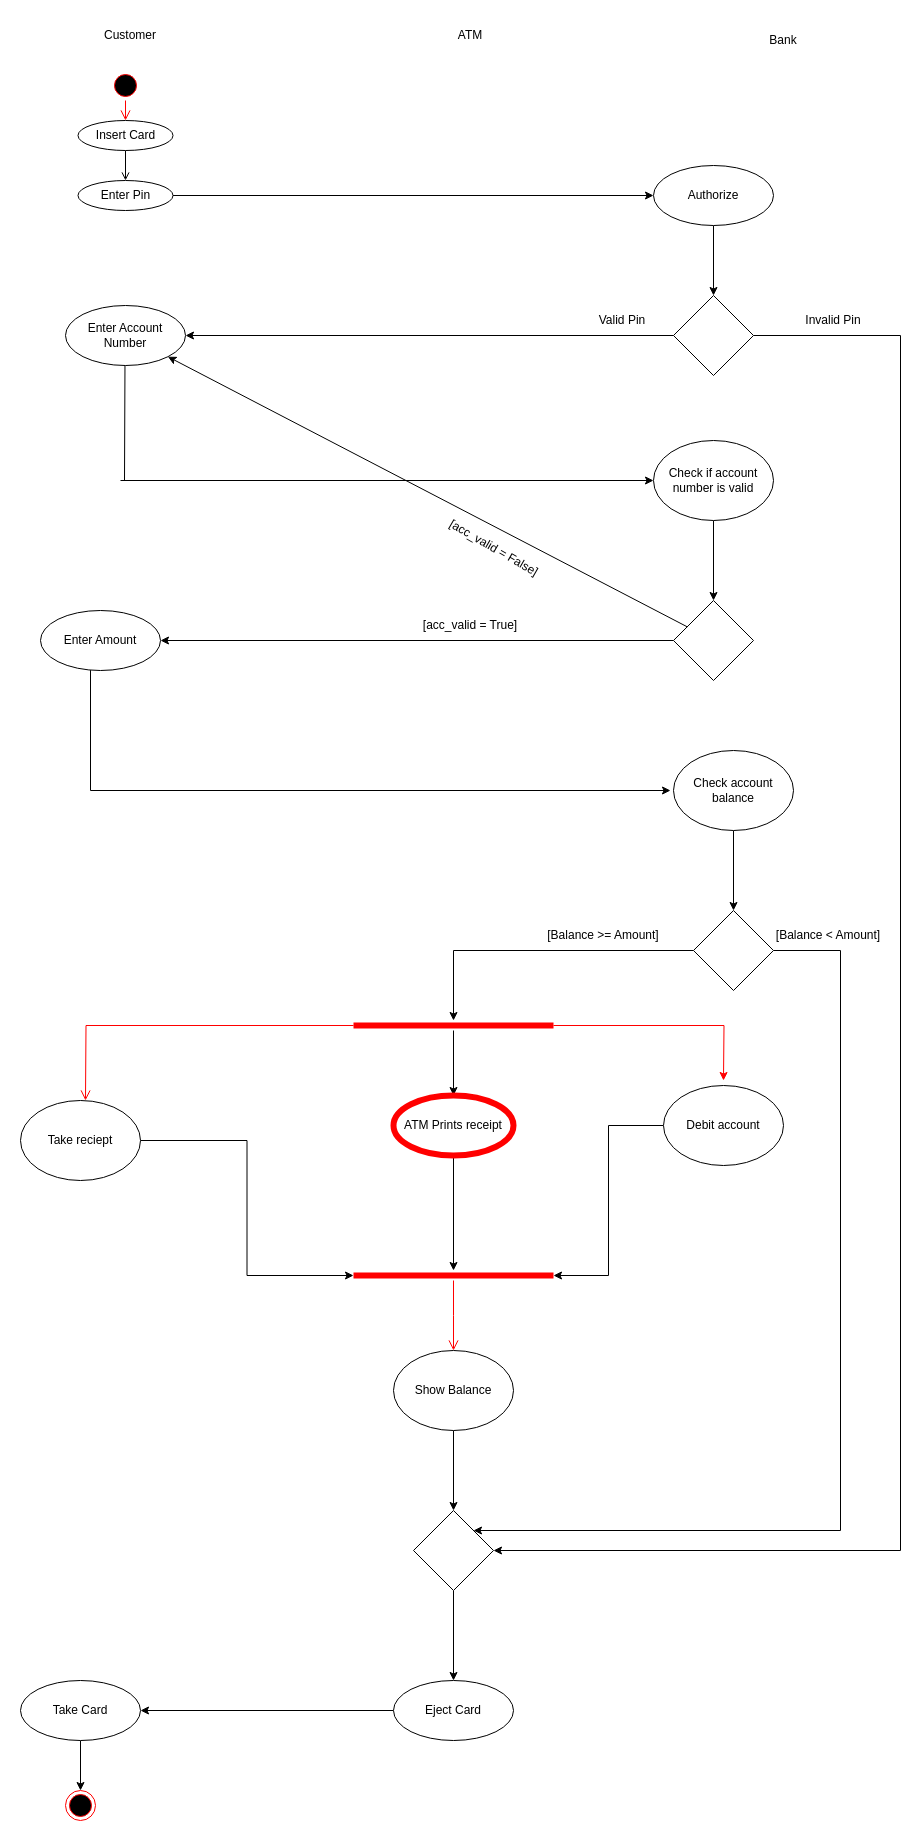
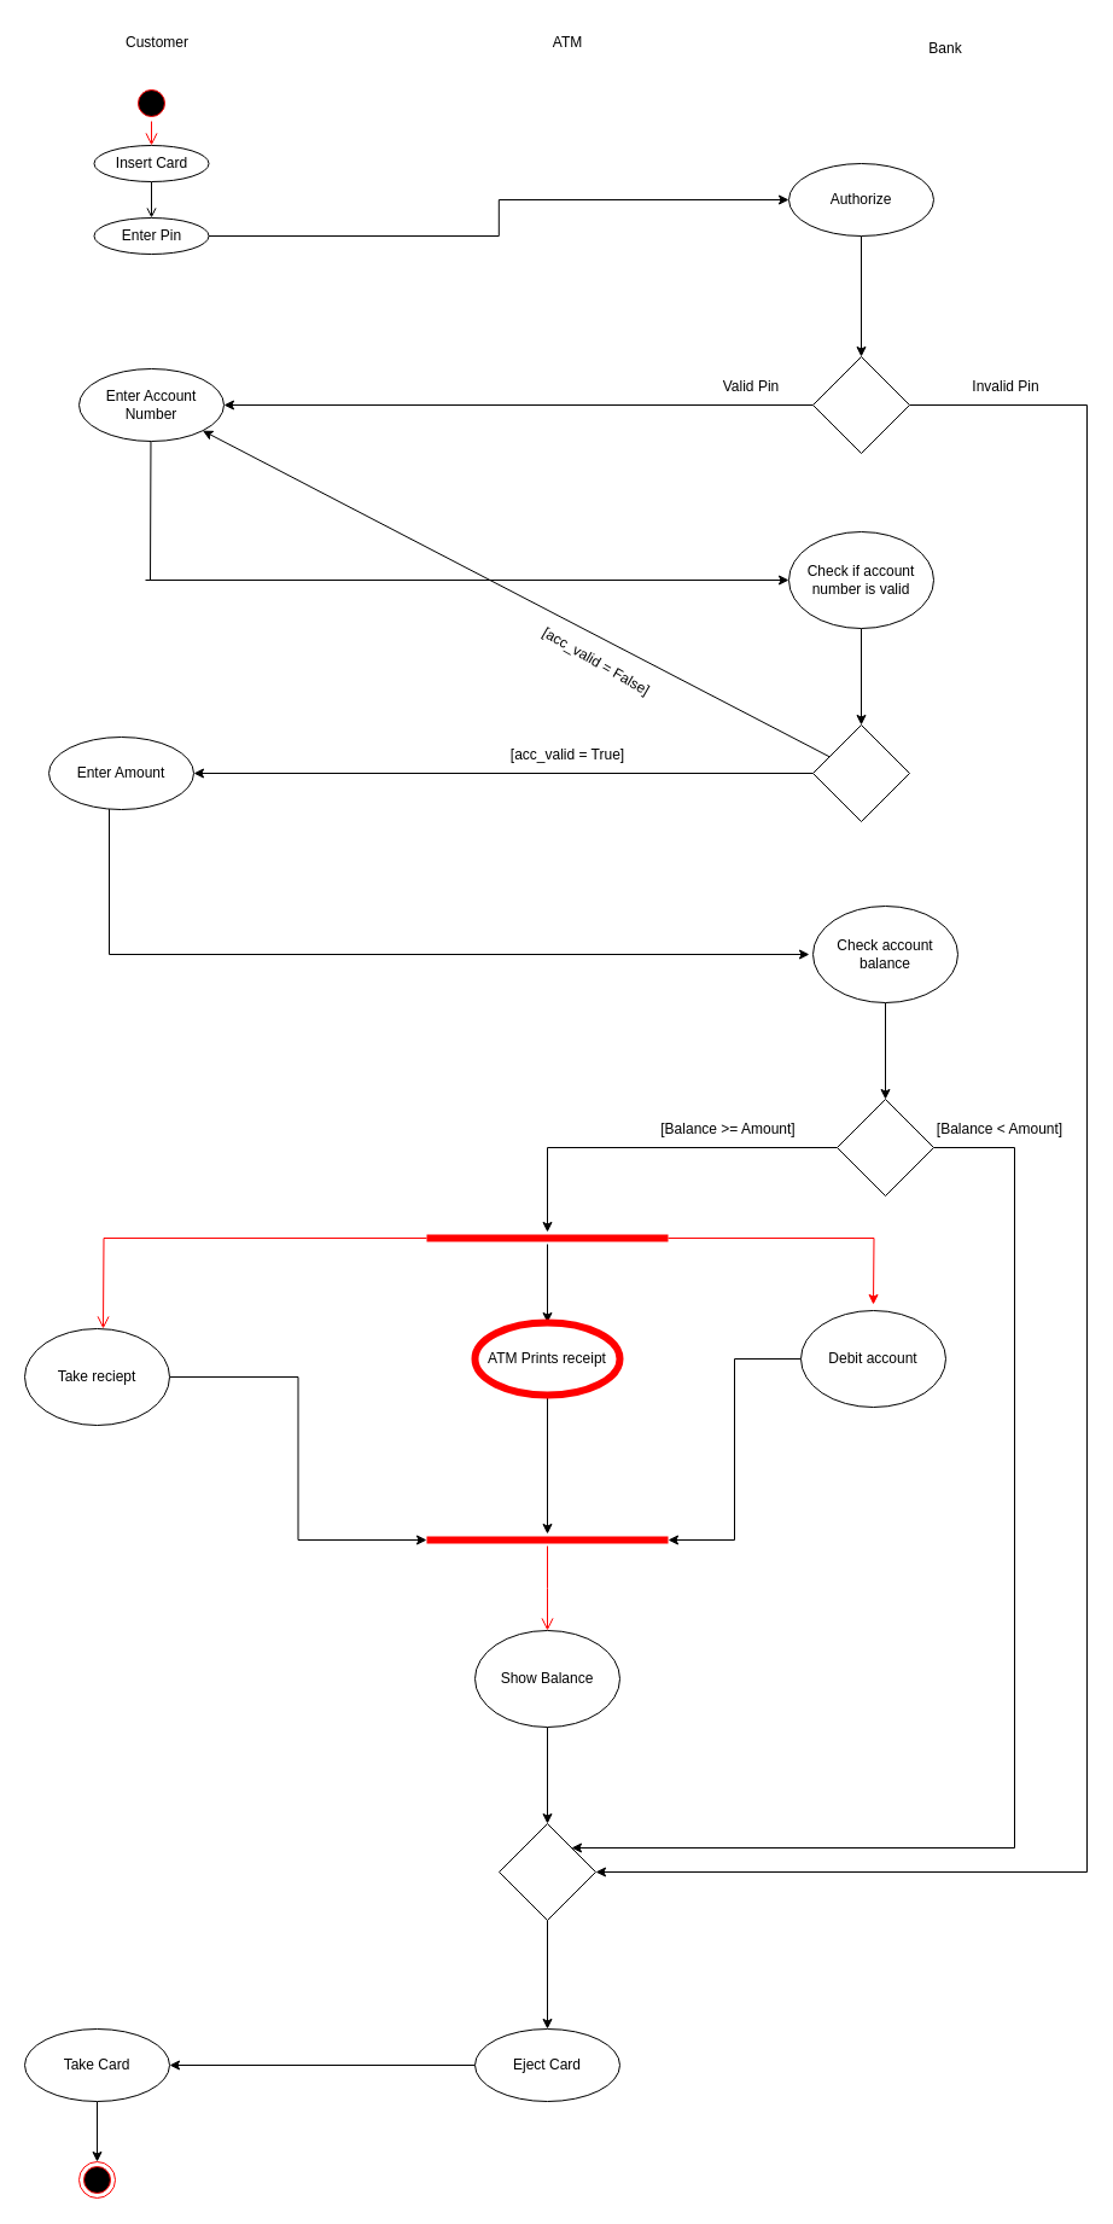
  <mxCell id="0" />
  <mxCell id="1" parent="0" />
  <mxCell id="2" value="" style="ellipse;html=1;shape=startState;fillColor=#000000;strokeColor=#ff0000;" vertex="1" parent="1"><mxGeometry x="110" y="70" width="30" height="30" as="geometry" /></mxCell>
  <mxCell id="3" value="" style="edgeStyle=orthogonalEdgeStyle;html=1;verticalAlign=bottom;endArrow=open;endSize=8;strokeColor=#ff0000;rounded=0;" edge="1" source="2" parent="1" target="5"><mxGeometry relative="1" as="geometry"><mxPoint x="125" y="160" as="targetPoint" /></mxGeometry></mxCell>
  <mxCell id="4" value="" style="edgeStyle=orthogonalEdgeStyle;rounded=0;orthogonalLoop=1;jettySize=auto;html=1;endArrow=open;" edge="1" parent="1" source="5" target="7"><mxGeometry relative="1" as="geometry" /></mxCell>
  <mxCell id="5" value="Insert Card" style="ellipse;whiteSpace=wrap;html=1;" vertex="1" parent="1"><mxGeometry x="77.5" y="120" width="95" height="30" as="geometry" /></mxCell>
  <mxCell id="6" value="" style="edgeStyle=orthogonalEdgeStyle;rounded=0;orthogonalLoop=1;jettySize=auto;html=1;" edge="1" parent="1" source="7" target="9"><mxGeometry relative="1" as="geometry" /></mxCell>
  <mxCell id="7" value="Enter Pin" style="ellipse;whiteSpace=wrap;html=1;" vertex="1" parent="1"><mxGeometry x="77.5" y="180" width="95" height="30" as="geometry" /></mxCell>
  <mxCell id="8" value="" style="edgeStyle=orthogonalEdgeStyle;rounded=0;orthogonalLoop=1;jettySize=auto;html=1;" edge="1" parent="1" source="9" target="12"><mxGeometry relative="1" as="geometry" /></mxCell>
- <mxCell id="9" value="Authorize" style="ellipse;whiteSpace=wrap;html=1;" vertex="1" parent="1"><mxGeometry x="653" y="165" width="120" height="60" as="geometry" /></mxCell>
+ <mxCell id="9" value="Authorize" style="ellipse;whiteSpace=wrap;html=1;" vertex="1" parent="1"><mxGeometry x="653" y="135" width="120" height="60" as="geometry" /></mxCell>
  <mxCell id="10" value="" style="edgeStyle=orthogonalEdgeStyle;rounded=0;orthogonalLoop=1;jettySize=auto;html=1;" edge="1" parent="1" source="12" target="13"><mxGeometry relative="1" as="geometry" /></mxCell>
  <mxCell id="11" style="edgeStyle=orthogonalEdgeStyle;rounded=0;orthogonalLoop=1;jettySize=auto;html=1;entryX=1;entryY=0.5;entryDx=0;entryDy=0;" edge="1" parent="1" source="12" target="46"><mxGeometry relative="1" as="geometry"><Array as="points"><mxPoint x="900" y="335" /><mxPoint x="900" y="1550" /></Array></mxGeometry></mxCell>
  <mxCell id="12" value="" style="rhombus;whiteSpace=wrap;html=1;" vertex="1" parent="1"><mxGeometry x="673" y="295" width="80" height="80" as="geometry" /></mxCell>
  <mxCell id="13" value="Enter Account Number" style="ellipse;whiteSpace=wrap;html=1;" vertex="1" parent="1"><mxGeometry x="65" y="305" width="120" height="60" as="geometry" /></mxCell>
  <mxCell id="14" value="" style="endArrow=none;html=1;rounded=0;" edge="1" parent="1"><mxGeometry width="50" height="50" relative="1" as="geometry"><mxPoint x="124" y="480" as="sourcePoint" /><mxPoint x="124.47" y="365" as="targetPoint" /></mxGeometry></mxCell>
  <mxCell id="15" value="Customer" style="text;html=1;strokeColor=none;fillColor=none;align=center;verticalAlign=middle;whiteSpace=wrap;rounded=0;" vertex="1" parent="1"><mxGeometry x="100" y="20" width="60" height="30" as="geometry" /></mxCell>
  <mxCell id="16" value="ATM" style="text;html=1;strokeColor=none;fillColor=none;align=center;verticalAlign=middle;whiteSpace=wrap;rounded=0;" vertex="1" parent="1"><mxGeometry x="440" y="20" width="60" height="30" as="geometry" /></mxCell>
  <mxCell id="17" value="Bank" style="text;html=1;strokeColor=none;fillColor=none;align=center;verticalAlign=middle;whiteSpace=wrap;rounded=0;" vertex="1" parent="1"><mxGeometry x="753" y="25" width="60" height="30" as="geometry" /></mxCell>
  <mxCell id="18" value="" style="edgeStyle=orthogonalEdgeStyle;rounded=0;orthogonalLoop=1;jettySize=auto;html=1;" edge="1" parent="1" source="19" target="22"><mxGeometry relative="1" as="geometry" /></mxCell>
  <mxCell id="19" value="Check if account number is valid" style="ellipse;whiteSpace=wrap;html=1;" vertex="1" parent="1"><mxGeometry x="653" y="440" width="120" height="80" as="geometry" /></mxCell>
  <mxCell id="20" value="" style="endArrow=classic;html=1;rounded=0;entryX=0;entryY=0.5;entryDx=0;entryDy=0;" edge="1" parent="1" target="19"><mxGeometry width="50" height="50" relative="1" as="geometry"><mxPoint x="120" y="480" as="sourcePoint" /><mxPoint x="185" y="479.47" as="targetPoint" /></mxGeometry></mxCell>
  <mxCell id="21" value="" style="edgeStyle=orthogonalEdgeStyle;rounded=0;orthogonalLoop=1;jettySize=auto;html=1;" edge="1" parent="1" source="22" target="24"><mxGeometry relative="1" as="geometry" /></mxCell>
  <mxCell id="22" value="" style="rhombus;whiteSpace=wrap;html=1;" vertex="1" parent="1"><mxGeometry x="673" y="600" width="80" height="80" as="geometry" /></mxCell>
  <mxCell id="23" value="" style="edgeStyle=orthogonalEdgeStyle;rounded=0;orthogonalLoop=1;jettySize=auto;html=1;" edge="1" parent="1" source="24"><mxGeometry relative="1" as="geometry"><mxPoint x="670" y="790" as="targetPoint" /><Array as="points"><mxPoint x="90" y="790" /></Array></mxGeometry></mxCell>
  <mxCell id="24" value="Enter Amount" style="ellipse;whiteSpace=wrap;html=1;" vertex="1" parent="1"><mxGeometry x="40" y="610" width="120" height="60" as="geometry" /></mxCell>
  <mxCell id="25" value="" style="edgeStyle=orthogonalEdgeStyle;rounded=0;orthogonalLoop=1;jettySize=auto;html=1;" edge="1" parent="1" source="26" target="29"><mxGeometry relative="1" as="geometry" /></mxCell>
  <mxCell id="26" value="Check account balance" style="ellipse;whiteSpace=wrap;html=1;" vertex="1" parent="1"><mxGeometry x="673" y="750" width="120" height="80" as="geometry" /></mxCell>
  <mxCell id="27" style="edgeStyle=orthogonalEdgeStyle;rounded=0;orthogonalLoop=1;jettySize=auto;html=1;" edge="1" parent="1" source="29" target="32"><mxGeometry relative="1" as="geometry" /></mxCell>
  <mxCell id="28" style="edgeStyle=orthogonalEdgeStyle;rounded=0;orthogonalLoop=1;jettySize=auto;html=1;entryX=1;entryY=0;entryDx=0;entryDy=0;" edge="1" parent="1" source="29" target="46"><mxGeometry relative="1" as="geometry"><mxPoint x="770" y="1650" as="targetPoint" /><Array as="points"><mxPoint x="840" y="950" /><mxPoint x="840" y="1530" /></Array></mxGeometry></mxCell>
  <mxCell id="29" value="" style="rhombus;whiteSpace=wrap;html=1;" vertex="1" parent="1"><mxGeometry x="693" y="910" width="80" height="80" as="geometry" /></mxCell>
  <mxCell id="30" style="edgeStyle=orthogonalEdgeStyle;rounded=0;orthogonalLoop=1;jettySize=auto;html=1;exitX=1;exitY=0.5;exitDx=0;exitDy=0;exitPerimeter=0;strokeColor=#FF0000;" edge="1" parent="1" source="32"><mxGeometry relative="1" as="geometry"><mxPoint x="723" y="1080" as="targetPoint" /><mxPoint x="563" y="1024.941" as="sourcePoint" /></mxGeometry></mxCell>
  <mxCell id="31" value="" style="edgeStyle=orthogonalEdgeStyle;rounded=0;orthogonalLoop=1;jettySize=auto;html=1;" edge="1" parent="1" source="32" target="38"><mxGeometry relative="1" as="geometry" /></mxCell>
  <mxCell id="32" value="" style="shape=line;html=1;strokeWidth=6;strokeColor=#ff0000;" vertex="1" parent="1"><mxGeometry x="353" y="1020" width="200" height="10" as="geometry" /></mxCell>
  <mxCell id="33" value="" style="edgeStyle=orthogonalEdgeStyle;html=1;verticalAlign=bottom;endArrow=open;endSize=8;strokeColor=#ff0000;rounded=0;" edge="1" source="32" parent="1"><mxGeometry relative="1" as="geometry"><mxPoint x="85" y="1100" as="targetPoint" /></mxGeometry></mxCell>
  <mxCell id="34" style="edgeStyle=orthogonalEdgeStyle;rounded=0;orthogonalLoop=1;jettySize=auto;html=1;entryX=0;entryY=0.5;entryDx=0;entryDy=0;entryPerimeter=0;" edge="1" parent="1" source="35" target="41"><mxGeometry relative="1" as="geometry" /></mxCell>
  <mxCell id="35" value="Take reciept" style="ellipse;whiteSpace=wrap;html=1;" vertex="1" parent="1"><mxGeometry x="20" y="1100" width="120" height="80" as="geometry" /></mxCell>
  <mxCell id="36" value="" style="endArrow=classic;html=1;rounded=0;entryX=1;entryY=1;entryDx=0;entryDy=0;" edge="1" parent="1" source="22" target="13"><mxGeometry width="50" height="50" relative="1" as="geometry"><mxPoint x="530" y="550" as="sourcePoint" /><mxPoint x="580" y="500" as="targetPoint" /></mxGeometry></mxCell>
  <mxCell id="37" style="edgeStyle=orthogonalEdgeStyle;rounded=0;orthogonalLoop=1;jettySize=auto;html=1;" edge="1" parent="1" source="38" target="41"><mxGeometry relative="1" as="geometry" /></mxCell>
  <mxCell id="38" value="ATM Prints receipt" style="ellipse;whiteSpace=wrap;html=1;strokeColor=#ff0000;strokeWidth=6;" vertex="1" parent="1"><mxGeometry x="393" y="1095" width="120" height="60" as="geometry" /></mxCell>
  <mxCell id="39" style="edgeStyle=orthogonalEdgeStyle;rounded=0;orthogonalLoop=1;jettySize=auto;html=1;entryX=1;entryY=0.5;entryDx=0;entryDy=0;entryPerimeter=0;" edge="1" parent="1" source="40" target="41"><mxGeometry relative="1" as="geometry" /></mxCell>
  <mxCell id="40" value="Debit account" style="ellipse;whiteSpace=wrap;html=1;" vertex="1" parent="1"><mxGeometry x="663" y="1085" width="120" height="80" as="geometry" /></mxCell>
  <mxCell id="41" value="" style="shape=line;html=1;strokeWidth=6;strokeColor=#ff0000;" vertex="1" parent="1"><mxGeometry x="353" y="1270" width="200" height="10" as="geometry" /></mxCell>
  <mxCell id="42" value="" style="edgeStyle=orthogonalEdgeStyle;html=1;verticalAlign=bottom;endArrow=open;endSize=8;strokeColor=#ff0000;rounded=0;" edge="1" source="41" parent="1"><mxGeometry relative="1" as="geometry"><mxPoint x="453" y="1350" as="targetPoint" /></mxGeometry></mxCell>
  <mxCell id="43" value="" style="edgeStyle=orthogonalEdgeStyle;rounded=0;orthogonalLoop=1;jettySize=auto;html=1;" edge="1" parent="1" source="44" target="46"><mxGeometry relative="1" as="geometry" /></mxCell>
  <mxCell id="44" value="Show Balance" style="ellipse;whiteSpace=wrap;html=1;" vertex="1" parent="1"><mxGeometry x="393" y="1350" width="120" height="80" as="geometry" /></mxCell>
  <mxCell id="45" value="" style="edgeStyle=orthogonalEdgeStyle;rounded=0;orthogonalLoop=1;jettySize=auto;html=1;" edge="1" parent="1" source="46" target="48"><mxGeometry relative="1" as="geometry" /></mxCell>
  <mxCell id="46" value="" style="rhombus;whiteSpace=wrap;html=1;" vertex="1" parent="1"><mxGeometry x="413" y="1510" width="80" height="80" as="geometry" /></mxCell>
  <mxCell id="47" value="" style="edgeStyle=orthogonalEdgeStyle;rounded=0;orthogonalLoop=1;jettySize=auto;html=1;" edge="1" parent="1" source="48" target="50"><mxGeometry relative="1" as="geometry" /></mxCell>
  <mxCell id="48" value="Eject Card" style="ellipse;whiteSpace=wrap;html=1;" vertex="1" parent="1"><mxGeometry x="393" y="1680" width="120" height="60" as="geometry" /></mxCell>
  <mxCell id="49" value="" style="edgeStyle=orthogonalEdgeStyle;rounded=0;orthogonalLoop=1;jettySize=auto;html=1;" edge="1" parent="1" source="50" target="51"><mxGeometry relative="1" as="geometry" /></mxCell>
  <mxCell id="50" value="Take Card" style="ellipse;whiteSpace=wrap;html=1;" vertex="1" parent="1"><mxGeometry x="20" y="1680" width="120" height="60" as="geometry" /></mxCell>
  <mxCell id="51" value="" style="ellipse;html=1;shape=endState;fillColor=#000000;strokeColor=#ff0000;" vertex="1" parent="1"><mxGeometry x="65" y="1790" width="30" height="30" as="geometry" /></mxCell>
  <mxCell id="52" value="[acc_valid = True]" style="text;html=1;strokeColor=none;fillColor=none;align=center;verticalAlign=middle;whiteSpace=wrap;rounded=0;" vertex="1" parent="1"><mxGeometry x="420" y="610" width="100" height="30" as="geometry" /></mxCell>
  <mxCell id="53" value="[acc_valid = False]" style="text;html=1;strokeColor=none;fillColor=none;align=center;verticalAlign=middle;whiteSpace=wrap;rounded=0;rotation=30;" vertex="1" parent="1"><mxGeometry x="439.33" y="532.5" width="110" height="30" as="geometry" /></mxCell>
  <mxCell id="54" value="[Balance &amp;gt;= Amount]" style="text;html=1;strokeColor=none;fillColor=none;align=center;verticalAlign=middle;whiteSpace=wrap;rounded=0;" vertex="1" parent="1"><mxGeometry x="543" y="920" width="120" height="30" as="geometry" /></mxCell>
  <mxCell id="55" value="[Balance &amp;lt; Amount]" style="text;html=1;strokeColor=none;fillColor=none;align=center;verticalAlign=middle;whiteSpace=wrap;rounded=0;" vertex="1" parent="1"><mxGeometry x="773" y="930" width="110" height="10" as="geometry" /></mxCell>
  <mxCell id="56" value="Valid Pin" style="text;html=1;strokeColor=none;fillColor=none;align=center;verticalAlign=middle;whiteSpace=wrap;rounded=0;" vertex="1" parent="1"><mxGeometry x="592.33" y="305" width="60" height="30" as="geometry" /></mxCell>
  <mxCell id="57" value="Invalid Pin" style="text;html=1;strokeColor=none;fillColor=none;align=center;verticalAlign=middle;whiteSpace=wrap;rounded=0;" vertex="1" parent="1"><mxGeometry x="803" y="305" width="60" height="30" as="geometry" /></mxCell>
